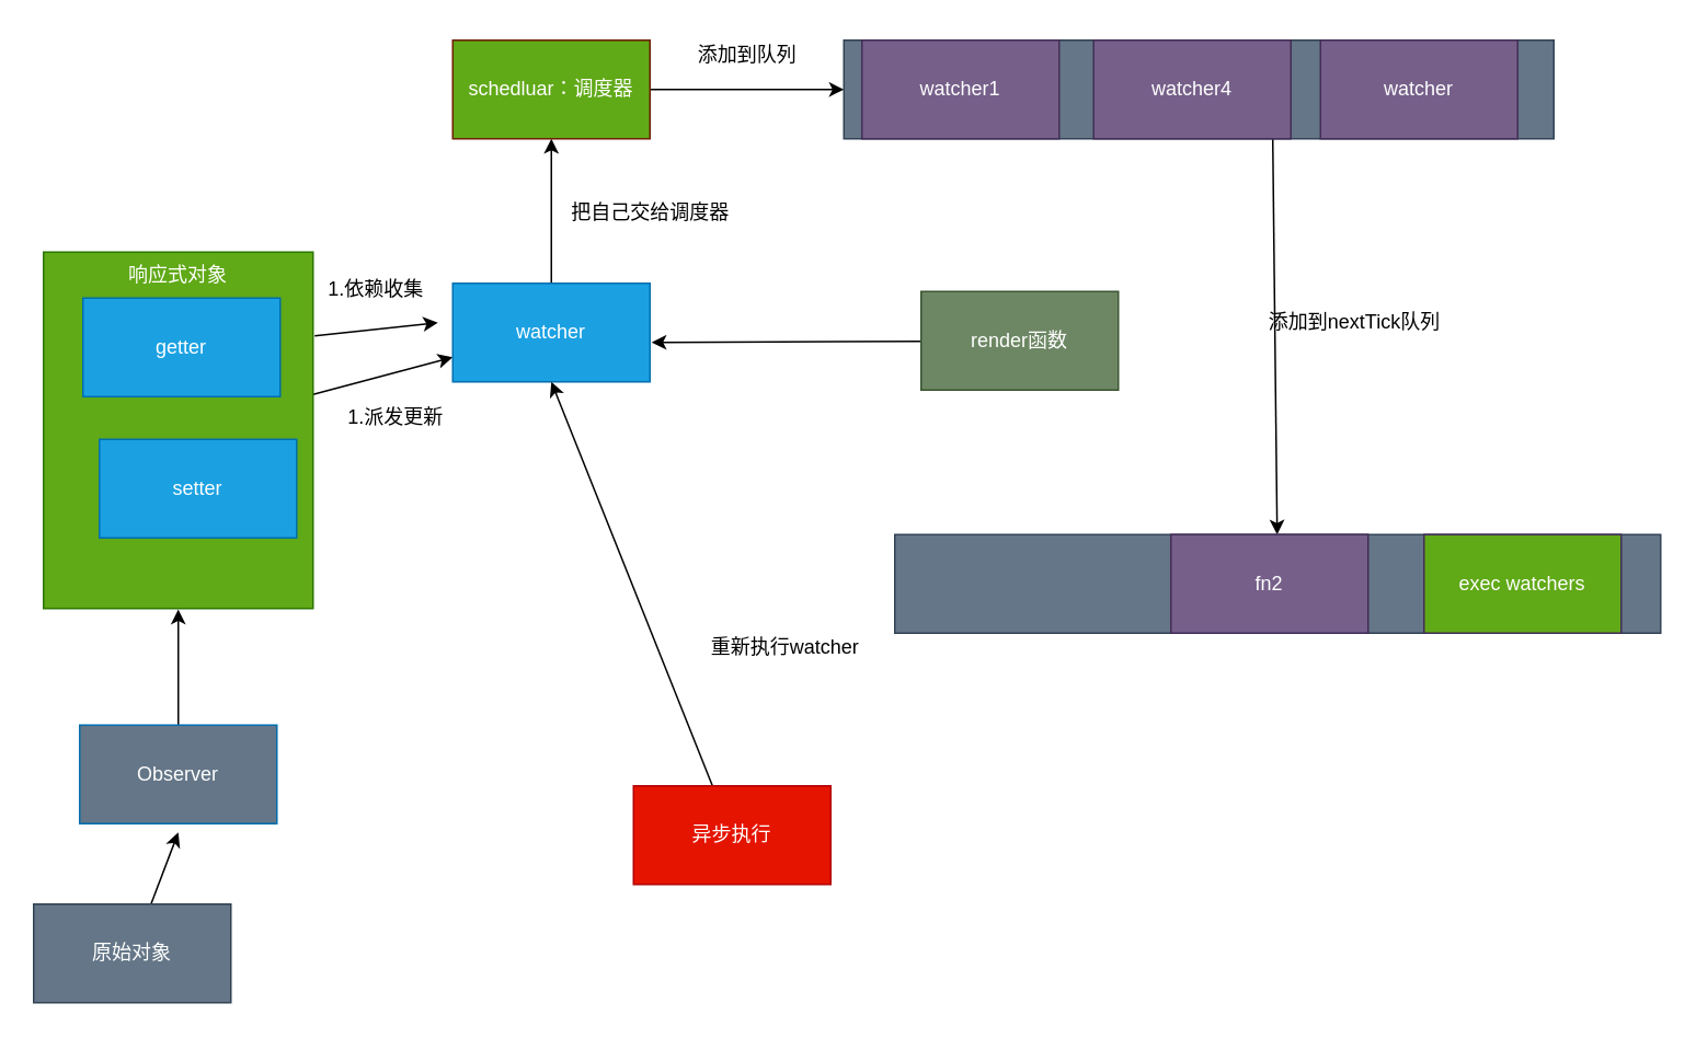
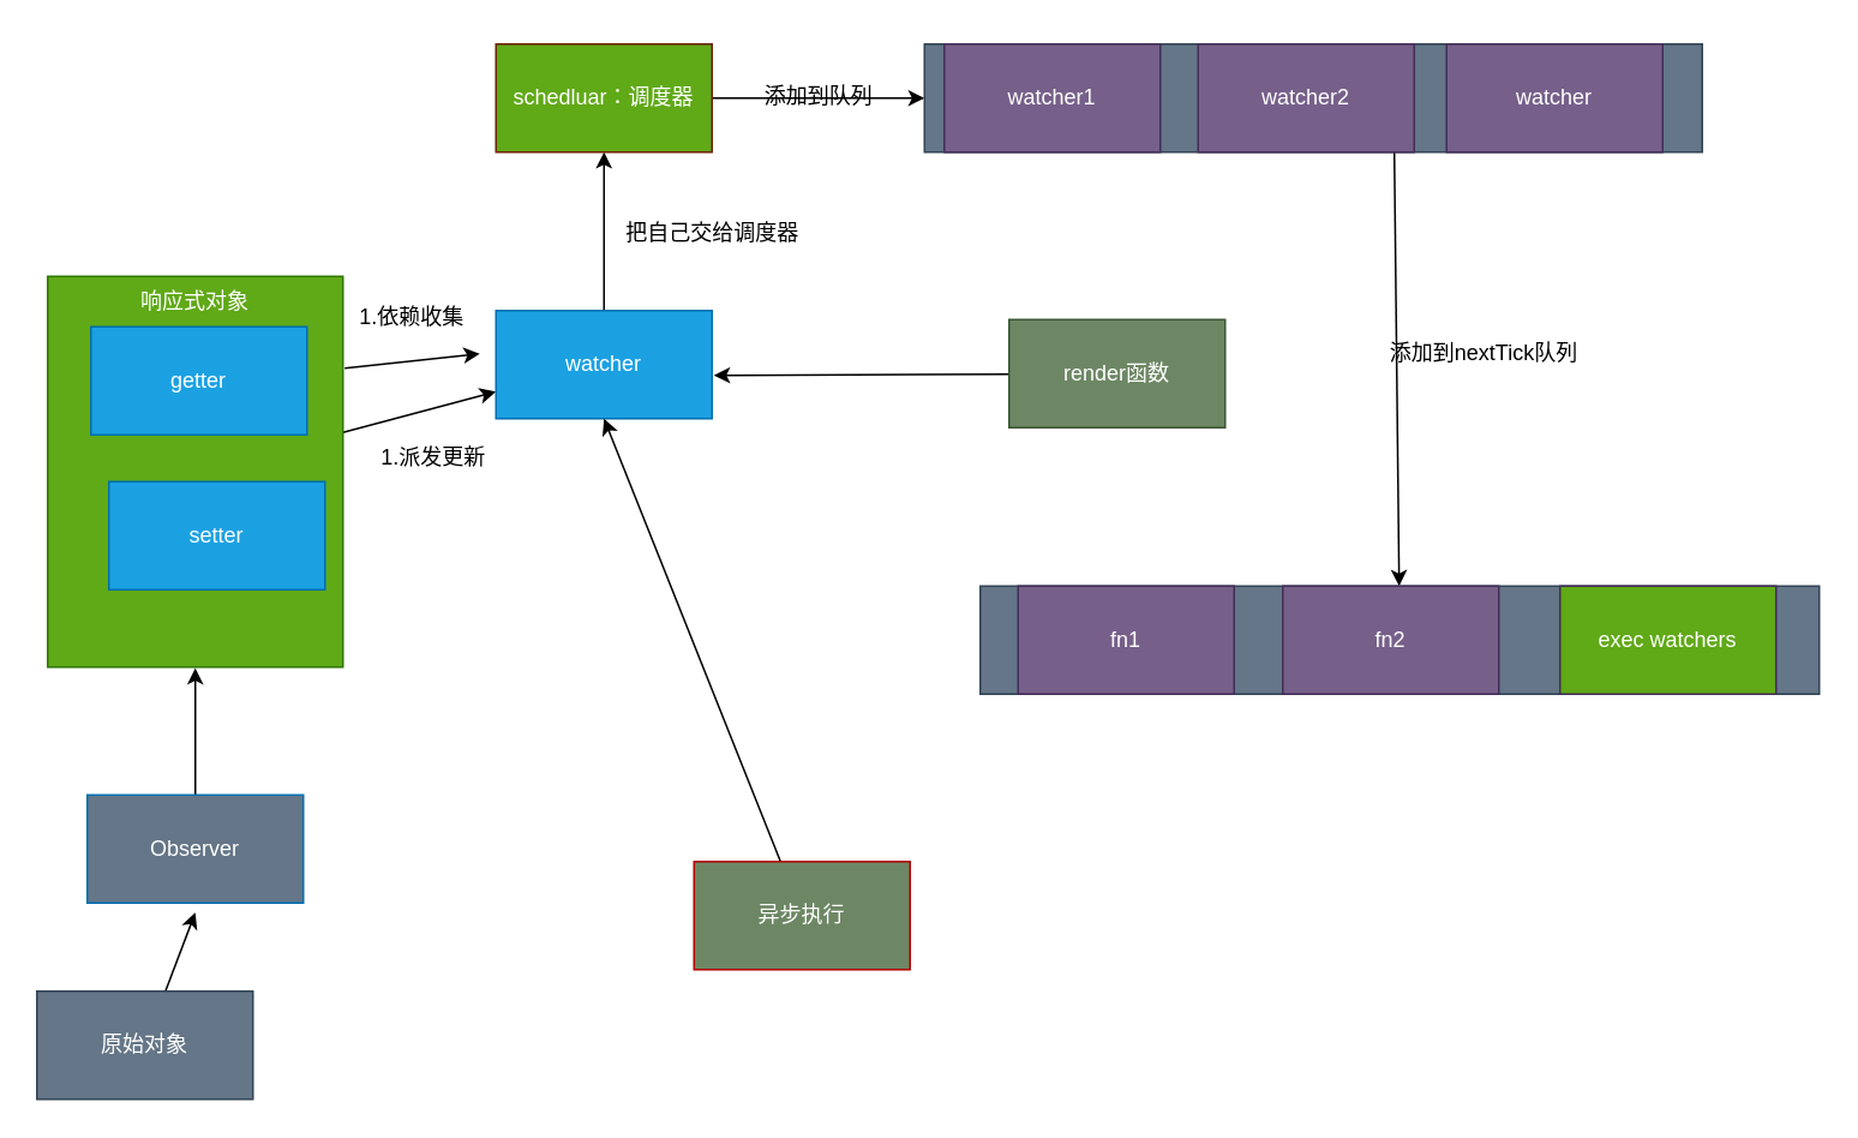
  <mxCell id="0" />
  <mxCell id="1" parent="0" />
  <mxCell id="2" style="edgeStyle=none;html=1;entryX=0;entryY=0.75;entryDx=0;entryDy=0;" edge="1" parent="1" source="3" target="12"><mxGeometry relative="1" as="geometry" /></mxCell>
  <mxCell id="3" value="响应式对象" style="rounded=0;whiteSpace=wrap;html=1;verticalAlign=top;fillColor=#60a917;fontColor=#ffffff;strokeColor=#2D7600;" vertex="1" parent="1"><mxGeometry x="26" y="153" width="164" height="217" as="geometry" /></mxCell>
  <mxCell id="4" value="getter" style="rounded=0;whiteSpace=wrap;html=1;fillColor=#1ba1e2;fontColor=#ffffff;strokeColor=#006EAF;" vertex="1" parent="1"><mxGeometry x="50" y="181" width="120" height="60" as="geometry" /></mxCell>
  <mxCell id="5" value="setter" style="rounded=0;whiteSpace=wrap;html=1;fillColor=#1ba1e2;fontColor=#ffffff;strokeColor=#006EAF;" vertex="1" parent="1"><mxGeometry x="60" y="267" width="120" height="60" as="geometry" /></mxCell>
  <mxCell id="6" style="edgeStyle=none;html=1;" edge="1" parent="1" source="7"><mxGeometry relative="1" as="geometry"><mxPoint x="108" y="506.289" as="targetPoint" /></mxGeometry></mxCell>
  <mxCell id="7" value="原始对象" style="rounded=0;whiteSpace=wrap;html=1;fillColor=#647687;fontColor=#ffffff;strokeColor=#314354;" vertex="1" parent="1"><mxGeometry x="20" y="550" width="120" height="60" as="geometry" /></mxCell>
  <mxCell id="8" style="edgeStyle=none;html=1;" edge="1" parent="1" source="9"><mxGeometry relative="1" as="geometry"><mxPoint x="108" y="370.53" as="targetPoint" /></mxGeometry></mxCell>
  <mxCell id="9" value="Observer" style="rounded=0;whiteSpace=wrap;html=1;fillColor=#647687;fontColor=#ffffff;strokeColor=#006EAF;" vertex="1" parent="1"><mxGeometry x="48" y="441" width="120" height="60" as="geometry" /></mxCell>
  <mxCell id="10" value="" style="endArrow=classic;html=1;" edge="1" parent="1"><mxGeometry width="50" height="50" relative="1" as="geometry"><mxPoint x="191" y="204" as="sourcePoint" /><mxPoint x="266" y="196" as="targetPoint" /><Array as="points" /></mxGeometry></mxCell>
  <mxCell id="11" style="edgeStyle=none;html=1;entryX=0.5;entryY=1;entryDx=0;entryDy=0;" edge="1" parent="1" source="12" target="18"><mxGeometry relative="1" as="geometry" /></mxCell>
  <mxCell id="12" value="watcher" style="rounded=0;whiteSpace=wrap;html=1;fillColor=#1ba1e2;fontColor=#ffffff;strokeColor=#006EAF;" vertex="1" parent="1"><mxGeometry x="275" y="172" width="120" height="60" as="geometry" /></mxCell>
  <mxCell id="13" value="1.依赖收集" style="text;html=1;align=center;verticalAlign=middle;resizable=0;points=[];autosize=1;strokeColor=none;fillColor=none;" vertex="1" parent="1"><mxGeometry x="190" y="163" width="76" height="26" as="geometry" /></mxCell>
  <mxCell id="14" value="1.派发更新" style="text;html=1;align=center;verticalAlign=middle;resizable=0;points=[];autosize=1;strokeColor=none;fillColor=none;" vertex="1" parent="1"><mxGeometry x="202" y="241" width="76" height="26" as="geometry" /></mxCell>
  <mxCell id="15" style="edgeStyle=none;html=1;" edge="1" parent="1" source="16"><mxGeometry relative="1" as="geometry"><mxPoint x="396" y="208" as="targetPoint" /></mxGeometry></mxCell>
  <mxCell id="16" value="render函数" style="rounded=0;whiteSpace=wrap;html=1;fillColor=#6d8764;fontColor=#ffffff;strokeColor=#3A5431;" vertex="1" parent="1"><mxGeometry x="560" y="177" width="120" height="60" as="geometry" /></mxCell>
  <mxCell id="17" style="edgeStyle=none;html=1;entryX=0;entryY=0.5;entryDx=0;entryDy=0;" edge="1" parent="1" source="18" target="21"><mxGeometry relative="1" as="geometry" /></mxCell>
  <mxCell id="18" value="schedluar：调度器" style="rounded=0;whiteSpace=wrap;html=1;fillColor=#60a917;fontColor=#ffffff;strokeColor=#6D1F00;" vertex="1" parent="1"><mxGeometry x="275" y="24" width="120" height="60" as="geometry" /></mxCell>
  <mxCell id="19" value="把自己交给调度器" style="text;html=1;align=center;verticalAlign=middle;resizable=0;points=[];autosize=1;strokeColor=none;fillColor=none;" vertex="1" parent="1"><mxGeometry x="338" y="116" width="114" height="26" as="geometry" /></mxCell>
  <mxCell id="20" style="edgeStyle=none;html=1;exitX=0.908;exitY=0.984;exitDx=0;exitDy=0;exitPerimeter=0;" edge="1" parent="1" source="24" target="26"><mxGeometry relative="1" as="geometry" /></mxCell>
  <mxCell id="21" value="" style="rounded=0;whiteSpace=wrap;html=1;fillColor=#647687;fontColor=#ffffff;strokeColor=#314354;" vertex="1" parent="1"><mxGeometry x="513" y="24" width="432" height="60" as="geometry" /></mxCell>
- <mxCell id="22" value="添加到队列" style="text;html=1;align=center;verticalAlign=middle;resizable=0;points=[];autosize=1;strokeColor=none;fillColor=none;" vertex="1" parent="1"><mxGeometry x="415" y="20" width="78" height="26" as="geometry" /></mxCell>
+ <mxCell id="22" value="添加到队列" style="text;html=1;align=center;verticalAlign=middle;resizable=0;points=[];autosize=1;strokeColor=none;fillColor=none;" vertex="1" parent="1"><mxGeometry x="415" y="40" width="78" height="26" as="geometry" /></mxCell>
  <mxCell id="23" value="watcher1" style="rounded=0;whiteSpace=wrap;html=1;fillColor=#76608a;fontColor=#ffffff;strokeColor=#432D57;" vertex="1" parent="1"><mxGeometry x="524" y="24" width="120" height="60" as="geometry" /></mxCell>
- <mxCell id="24" value="watcher4" style="rounded=0;whiteSpace=wrap;html=1;fillColor=#76608a;fontColor=#ffffff;strokeColor=#432D57;" vertex="1" parent="1"><mxGeometry x="665" y="24" width="120" height="60" as="geometry" /></mxCell>
+ <mxCell id="24" value="watcher2" style="rounded=0;whiteSpace=wrap;html=1;fillColor=#76608a;fontColor=#ffffff;strokeColor=#432D57;" vertex="1" parent="1"><mxGeometry x="665" y="24" width="120" height="60" as="geometry" /></mxCell>
  <mxCell id="25" value="watcher" style="rounded=0;whiteSpace=wrap;html=1;fillColor=#76608a;fontColor=#ffffff;strokeColor=#432D57;" vertex="1" parent="1"><mxGeometry x="803" y="24" width="120" height="60" as="geometry" /></mxCell>
  <mxCell id="26" value="" style="rounded=0;whiteSpace=wrap;html=1;fillColor=#647687;fontColor=#ffffff;strokeColor=#314354;" vertex="1" parent="1"><mxGeometry x="544" y="325" width="466" height="60" as="geometry" /></mxCell>
+ <mxCell id="27" value="fn1" style="rounded=0;whiteSpace=wrap;html=1;fillColor=#76608a;fontColor=#ffffff;strokeColor=#432D57;" vertex="1" parent="1"><mxGeometry x="565" y="325" width="120" height="60" as="geometry" /></mxCell>
  <mxCell id="28" value="fn2" style="rounded=0;whiteSpace=wrap;html=1;fillColor=#76608a;fontColor=#ffffff;strokeColor=#432D57;" vertex="1" parent="1"><mxGeometry x="712" y="325" width="120" height="60" as="geometry" /></mxCell>
  <mxCell id="29" value="exec watchers" style="rounded=0;whiteSpace=wrap;html=1;fillColor=#60a917;fontColor=#ffffff;strokeColor=#432D57;" vertex="1" parent="1"><mxGeometry x="866" y="325" width="120" height="60" as="geometry" /></mxCell>
  <mxCell id="30" value="添加到nextTick队列" style="text;strokeColor=none;align=center;fillColor=none;html=1;verticalAlign=middle;whiteSpace=wrap;rounded=0;" vertex="1" parent="1"><mxGeometry x="749" y="181" width="149.82" height="30" as="geometry" /></mxCell>
  <mxCell id="31" style="edgeStyle=none;html=1;entryX=0.5;entryY=1;entryDx=0;entryDy=0;" edge="1" parent="1" source="32" target="12"><mxGeometry relative="1" as="geometry" /></mxCell>
- <mxCell id="32" value="异步执行" style="rounded=0;whiteSpace=wrap;html=1;fillColor=#e51400;fontColor=#ffffff;strokeColor=#B20000;" vertex="1" parent="1"><mxGeometry x="385" y="478" width="120" height="60" as="geometry" /></mxCell>
- <mxCell id="33" value="重新执行watcher" style="text;html=1;align=center;verticalAlign=middle;resizable=0;points=[];autosize=1;strokeColor=none;fillColor=none;" vertex="1" parent="1"><mxGeometry x="423" y="381" width="108" height="26" as="geometry" /></mxCell>
+ <mxCell id="32" value="异步执行" style="rounded=0;whiteSpace=wrap;html=1;fillColor=#6d8764;fontColor=#ffffff;strokeColor=#B20000;" vertex="1" parent="1"><mxGeometry x="385" y="478" width="120" height="60" as="geometry" /></mxCell>
